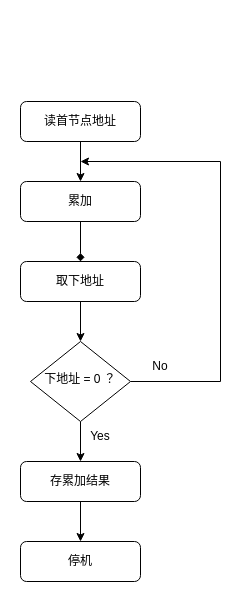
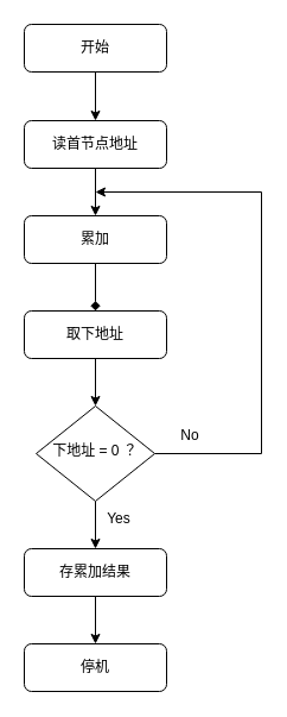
  <mxCell id="0" />
  <mxCell id="1" parent="0" />
+ <mxCell id="2" style="edgeStyle=orthogonalEdgeStyle;rounded=0;orthogonalLoop=1;jettySize=auto;html=1;exitX=0.5;exitY=1;exitDx=0;exitDy=0;entryX=0.5;entryY=0;entryDx=0;entryDy=0;" edge="1" parent="1" source="3" target="8"><mxGeometry relative="1" as="geometry" /></mxCell>
+ <mxCell id="3" value="开始" style="rounded=1;whiteSpace=wrap;html=1;fontSize=12;glass=0;strokeWidth=1;shadow=0;" parent="1" vertex="1"><mxGeometry x="20" y="20" width="120" height="40" as="geometry" /></mxCell>
  <mxCell id="4" style="edgeStyle=orthogonalEdgeStyle;rounded=0;orthogonalLoop=1;jettySize=auto;html=1;exitX=1;exitY=0.5;exitDx=0;exitDy=0;" edge="1" parent="1" source="6"><mxGeometry relative="1" as="geometry"><mxPoint x="80" y="161" as="targetPoint" /><Array as="points"><mxPoint x="220" y="381" /><mxPoint x="220" y="161" /></Array></mxGeometry></mxCell>
  <mxCell id="5" style="edgeStyle=orthogonalEdgeStyle;rounded=0;orthogonalLoop=1;jettySize=auto;html=1;exitX=0.5;exitY=1;exitDx=0;exitDy=0;entryX=0.5;entryY=0;entryDx=0;entryDy=0;" edge="1" parent="1" source="6" target="15"><mxGeometry relative="1" as="geometry" /></mxCell>
  <mxCell id="6" value="下地址 = 0 ？" style="rhombus;whiteSpace=wrap;html=1;shadow=0;fontFamily=Helvetica;fontSize=12;align=center;strokeWidth=1;spacing=6;spacingTop=-4;" parent="1" vertex="1"><mxGeometry x="30" y="341" width="100" height="80" as="geometry" /></mxCell>
  <mxCell id="7" style="edgeStyle=orthogonalEdgeStyle;rounded=0;orthogonalLoop=1;jettySize=auto;html=1;exitX=0.5;exitY=1;exitDx=0;exitDy=0;entryX=0.5;entryY=0;entryDx=0;entryDy=0;" edge="1" parent="1" source="8" target="10"><mxGeometry relative="1" as="geometry" /></mxCell>
  <mxCell id="8" value="&lt;div&gt;&lt;span style=&quot;background-color: initial;&quot;&gt;读首节点地址&lt;/span&gt;&lt;br&gt;&lt;/div&gt;" style="rounded=1;whiteSpace=wrap;html=1;fontSize=12;glass=0;strokeWidth=1;shadow=0;" vertex="1" parent="1"><mxGeometry x="20" y="101" width="120" height="40" as="geometry" /></mxCell>
  <mxCell id="9" style="edgeStyle=orthogonalEdgeStyle;rounded=0;orthogonalLoop=1;jettySize=auto;html=1;exitX=0.5;exitY=1;exitDx=0;exitDy=0;entryX=0.5;entryY=0;entryDx=0;entryDy=0;endArrow=diamond;" edge="1" parent="1" source="10" target="12"><mxGeometry relative="1" as="geometry" /></mxCell>
  <mxCell id="10" value="累加" style="rounded=1;whiteSpace=wrap;html=1;fontSize=12;glass=0;strokeWidth=1;shadow=0;" vertex="1" parent="1"><mxGeometry x="20" y="181" width="120" height="40" as="geometry" /></mxCell>
  <mxCell id="11" style="edgeStyle=orthogonalEdgeStyle;rounded=0;orthogonalLoop=1;jettySize=auto;html=1;exitX=0.5;exitY=1;exitDx=0;exitDy=0;entryX=0.5;entryY=0;entryDx=0;entryDy=0;" edge="1" parent="1" source="12" target="6"><mxGeometry relative="1" as="geometry" /></mxCell>
  <mxCell id="12" value="取下地址" style="rounded=1;whiteSpace=wrap;html=1;fontSize=12;glass=0;strokeWidth=1;shadow=0;" vertex="1" parent="1"><mxGeometry x="20" y="261" width="120" height="40" as="geometry" /></mxCell>
  <mxCell id="13" value="No" style="text;html=1;align=center;verticalAlign=middle;whiteSpace=wrap;rounded=0;" vertex="1" parent="1"><mxGeometry x="130" y="351" width="60" height="30" as="geometry" /></mxCell>
  <mxCell id="14" style="edgeStyle=orthogonalEdgeStyle;rounded=0;orthogonalLoop=1;jettySize=auto;html=1;exitX=0.5;exitY=1;exitDx=0;exitDy=0;entryX=0.5;entryY=0;entryDx=0;entryDy=0;" edge="1" parent="1" source="15" target="17"><mxGeometry relative="1" as="geometry" /></mxCell>
  <mxCell id="15" value="存累加结果" style="rounded=1;whiteSpace=wrap;html=1;fontSize=12;glass=0;strokeWidth=1;shadow=0;" vertex="1" parent="1"><mxGeometry x="20" y="461" width="120" height="40" as="geometry" /></mxCell>
  <mxCell id="16" value="Yes" style="text;html=1;align=center;verticalAlign=middle;whiteSpace=wrap;rounded=0;" vertex="1" parent="1"><mxGeometry x="70" y="421" width="60" height="30" as="geometry" /></mxCell>
  <mxCell id="17" value="停机" style="rounded=1;whiteSpace=wrap;html=1;fontSize=12;glass=0;strokeWidth=1;shadow=0;" vertex="1" parent="1"><mxGeometry x="20" y="541" width="120" height="40" as="geometry" /></mxCell>
